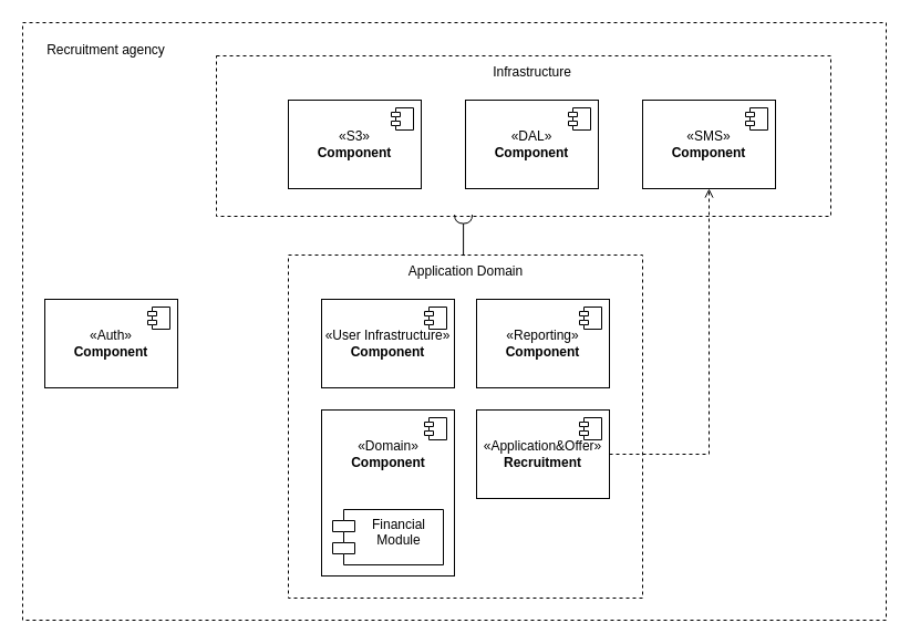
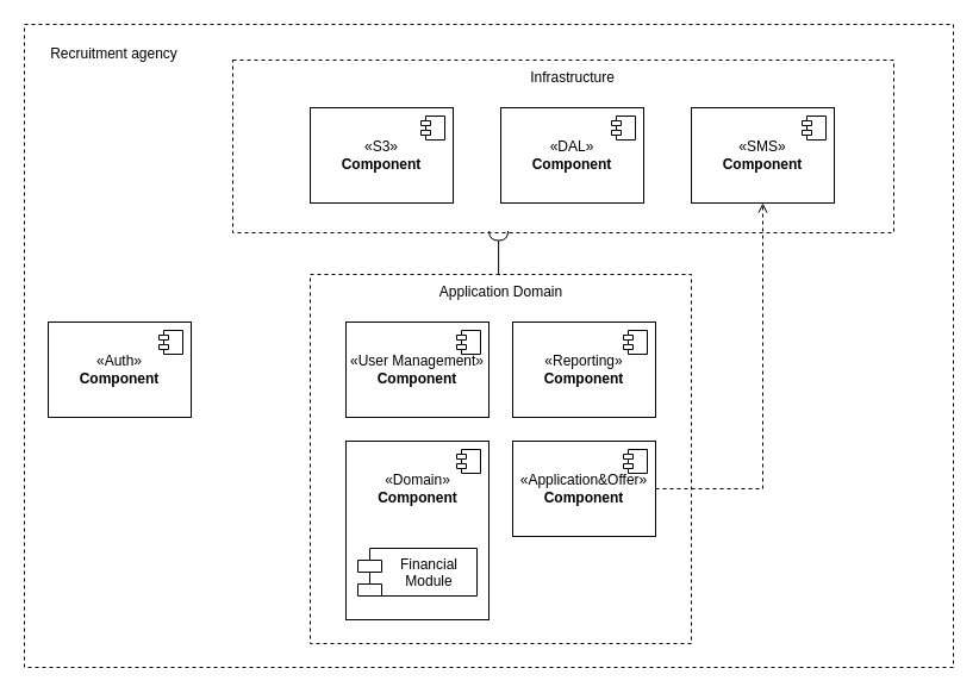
  <mxCell id="0" />
  <mxCell id="1" parent="0" />
  <mxCell id="2" value="" style="rounded=0;whiteSpace=wrap;html=1;dashed=1;" vertex="1" parent="1"><mxGeometry x="20" y="20" width="780" height="540" as="geometry" /></mxCell>
  <mxCell id="3" value="" style="rounded=0;whiteSpace=wrap;html=1;dashed=1;" vertex="1" parent="1"><mxGeometry x="260" y="230" width="320" height="310" as="geometry" /></mxCell>
  <mxCell id="4" value="" style="rounded=0;whiteSpace=wrap;html=1;dashed=1;" vertex="1" parent="1"><mxGeometry x="195" y="50" width="555" height="145" as="geometry" /></mxCell>
  <mxCell id="5" value="Recruitment agency" style="text;html=1;align=center;verticalAlign=middle;resizable=0;points=[];autosize=1;strokeColor=none;fillColor=none;" vertex="1" parent="1"><mxGeometry x="30" y="30" width="130" height="30" as="geometry" /></mxCell>
- <mxCell id="6" value="«User Infrastructure»&lt;br&gt;&lt;b&gt;Component&lt;/b&gt;" style="html=1;dropTarget=0;whiteSpace=wrap;" vertex="1" parent="1"><mxGeometry x="290" y="270" width="120" height="80" as="geometry" /></mxCell>
+ <mxCell id="6" value="«User Management»&lt;br&gt;&lt;b&gt;Component&lt;/b&gt;" style="html=1;dropTarget=0;whiteSpace=wrap;" vertex="1" parent="1"><mxGeometry x="290" y="270" width="120" height="80" as="geometry" /></mxCell>
  <mxCell id="7" value="" style="shape=module;jettyWidth=8;jettyHeight=4;" vertex="1" parent="6"><mxGeometry x="1" width="20" height="20" relative="1" as="geometry"><mxPoint x="-27" y="7" as="offset" /></mxGeometry></mxCell>
  <mxCell id="8" style="edgeStyle=orthogonalEdgeStyle;rounded=0;orthogonalLoop=1;jettySize=auto;html=1;entryX=0.5;entryY=1;entryDx=0;entryDy=0;dashed=1;endArrow=open;" edge="1" parent="1" source="9" target="24"><mxGeometry relative="1" as="geometry" /></mxCell>
- <mxCell id="9" value="«Application&amp;amp;Offer»&lt;br&gt;&lt;b&gt;Recruitment&lt;/b&gt;" style="html=1;dropTarget=0;whiteSpace=wrap;" vertex="1" parent="1"><mxGeometry x="430" y="370" width="120" height="80" as="geometry" /></mxCell>
+ <mxCell id="9" value="«Application&amp;amp;Offer»&lt;br&gt;&lt;b&gt;Component&lt;/b&gt;" style="html=1;dropTarget=0;whiteSpace=wrap;" vertex="1" parent="1"><mxGeometry x="430" y="370" width="120" height="80" as="geometry" /></mxCell>
  <mxCell id="10" value="" style="shape=module;jettyWidth=8;jettyHeight=4;" vertex="1" parent="9"><mxGeometry x="1" width="20" height="20" relative="1" as="geometry"><mxPoint x="-27" y="7" as="offset" /></mxGeometry></mxCell>
  <mxCell id="11" value="«Reporting»&lt;br&gt;&lt;b&gt;Component&lt;/b&gt;" style="html=1;dropTarget=0;whiteSpace=wrap;" vertex="1" parent="1"><mxGeometry x="430" y="270" width="120" height="80" as="geometry" /></mxCell>
  <mxCell id="12" value="" style="shape=module;jettyWidth=8;jettyHeight=4;" vertex="1" parent="11"><mxGeometry x="1" width="20" height="20" relative="1" as="geometry"><mxPoint x="-27" y="7" as="offset" /></mxGeometry></mxCell>
  <mxCell id="13" value="«DAL»&lt;br&gt;&lt;b&gt;Component&lt;/b&gt;" style="html=1;dropTarget=0;whiteSpace=wrap;" vertex="1" parent="1"><mxGeometry x="420" y="90" width="120" height="80" as="geometry" /></mxCell>
  <mxCell id="14" value="" style="shape=module;jettyWidth=8;jettyHeight=4;" vertex="1" parent="13"><mxGeometry x="1" width="20" height="20" relative="1" as="geometry"><mxPoint x="-27" y="7" as="offset" /></mxGeometry></mxCell>
  <mxCell id="15" value="«Auth»&lt;br&gt;&lt;b&gt;Component&lt;/b&gt;" style="html=1;dropTarget=0;whiteSpace=wrap;" vertex="1" parent="1"><mxGeometry x="40" y="270" width="120" height="80" as="geometry" /></mxCell>
  <mxCell id="16" value="" style="shape=module;jettyWidth=8;jettyHeight=4;" vertex="1" parent="15"><mxGeometry x="1" width="20" height="20" relative="1" as="geometry"><mxPoint x="-27" y="7" as="offset" /></mxGeometry></mxCell>
  <mxCell id="17" value="" style="group" vertex="1" connectable="0" parent="1"><mxGeometry x="290" y="370" width="120" height="150" as="geometry" /></mxCell>
  <mxCell id="18" value="" style="html=1;dropTarget=0;whiteSpace=wrap;" vertex="1" parent="17"><mxGeometry width="120" height="150" as="geometry" /></mxCell>
  <mxCell id="19" value="" style="shape=module;jettyWidth=8;jettyHeight=4;" vertex="1" parent="18"><mxGeometry x="1" width="20" height="20" relative="1" as="geometry"><mxPoint x="-27" y="7" as="offset" /></mxGeometry></mxCell>
- <mxCell id="20" value="Financial Module" style="shape=module;align=left;spacingLeft=20;align=center;verticalAlign=top;whiteSpace=wrap;html=1;" vertex="1" parent="17"><mxGeometry x="10" y="90" width="100" height="50" as="geometry" /></mxCell>
+ <mxCell id="20" value="Financial Module" style="shape=module;align=left;spacingLeft=20;align=center;verticalAlign=top;whiteSpace=wrap;html=1;" vertex="1" parent="17"><mxGeometry x="10" y="90" width="100" height="40" as="geometry" /></mxCell>
  <mxCell id="21" value="&lt;span style=&quot;text-wrap-mode: wrap;&quot;&gt;«Domain»&lt;/span&gt;&lt;br style=&quot;text-wrap-mode: wrap;&quot;&gt;&lt;b style=&quot;text-wrap-mode: wrap;&quot;&gt;Component&lt;/b&gt;" style="text;html=1;align=center;verticalAlign=middle;resizable=0;points=[];autosize=1;strokeColor=none;fillColor=none;" vertex="1" parent="17"><mxGeometry x="15" y="20" width="90" height="40" as="geometry" /></mxCell>
  <mxCell id="22" value="«S3»&lt;br&gt;&lt;b&gt;Component&lt;/b&gt;" style="html=1;dropTarget=0;whiteSpace=wrap;" vertex="1" parent="1"><mxGeometry x="260" y="90" width="120" height="80" as="geometry" /></mxCell>
  <mxCell id="23" value="" style="shape=module;jettyWidth=8;jettyHeight=4;" vertex="1" parent="22"><mxGeometry x="1" width="20" height="20" relative="1" as="geometry"><mxPoint x="-27" y="7" as="offset" /></mxGeometry></mxCell>
  <mxCell id="24" value="«SMS»&lt;br&gt;&lt;b&gt;Component&lt;/b&gt;" style="html=1;dropTarget=0;whiteSpace=wrap;" vertex="1" parent="1"><mxGeometry x="580" y="90" width="120" height="80" as="geometry" /></mxCell>
  <mxCell id="25" value="" style="shape=module;jettyWidth=8;jettyHeight=4;" vertex="1" parent="24"><mxGeometry x="1" width="20" height="20" relative="1" as="geometry"><mxPoint x="-27" y="7" as="offset" /></mxGeometry></mxCell>
  <mxCell id="26" value="Infrastructure" style="text;html=1;align=center;verticalAlign=middle;resizable=0;points=[];autosize=1;strokeColor=none;fillColor=none;" vertex="1" parent="1"><mxGeometry x="435" y="50" width="90" height="30" as="geometry" /></mxCell>
  <mxCell id="27" value="Application Domain" style="text;html=1;align=center;verticalAlign=middle;resizable=0;points=[];autosize=1;strokeColor=none;fillColor=none;" vertex="1" parent="1"><mxGeometry x="355" y="230" width="130" height="30" as="geometry" /></mxCell>
  <mxCell id="28" style="edgeStyle=orthogonalEdgeStyle;rounded=0;orthogonalLoop=1;jettySize=auto;html=1;entryX=0.402;entryY=0.99;entryDx=0;entryDy=0;entryPerimeter=0;endArrow=halfCircle;endFill=0;exitX=0.497;exitY=0.002;exitDx=0;exitDy=0;exitPerimeter=0;" edge="1" parent="1" source="27" target="4"><mxGeometry relative="1" as="geometry" /></mxCell>
